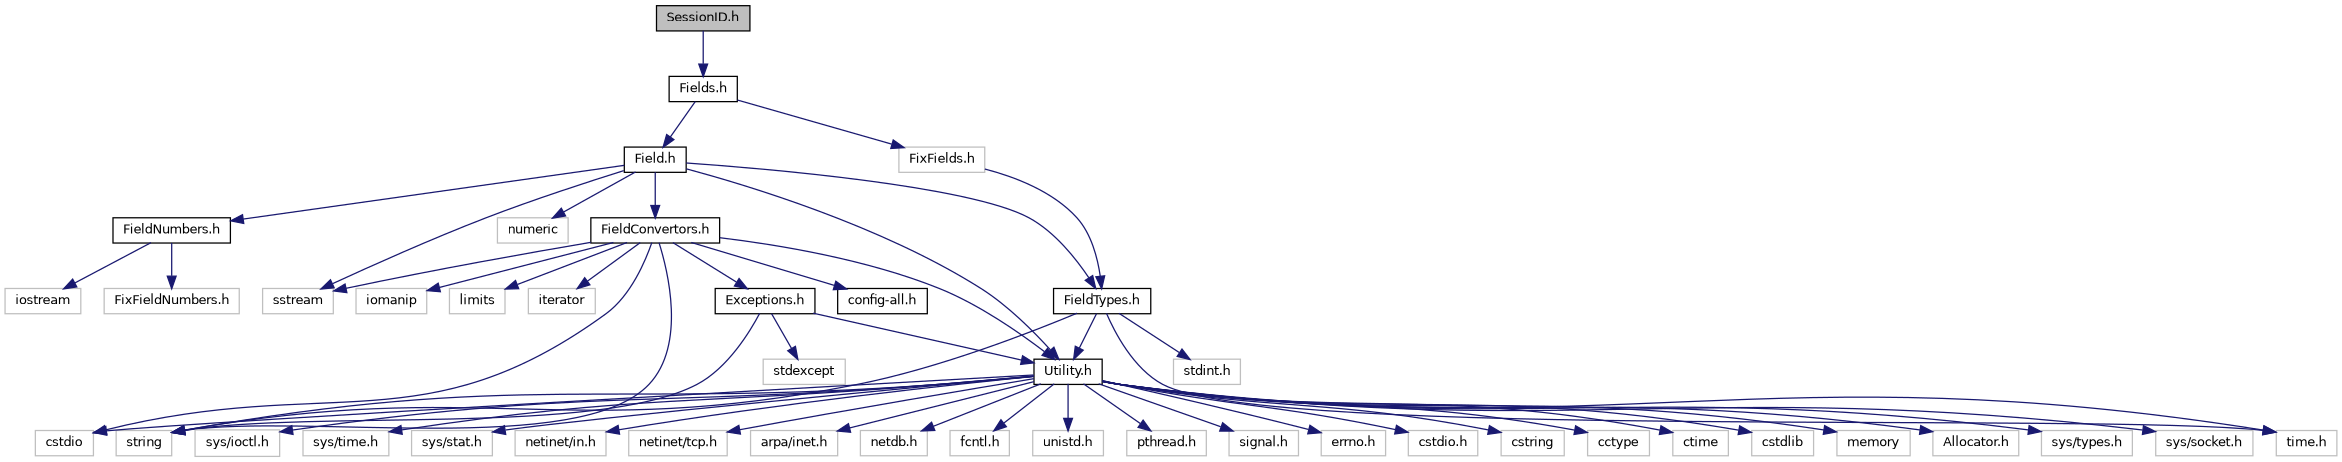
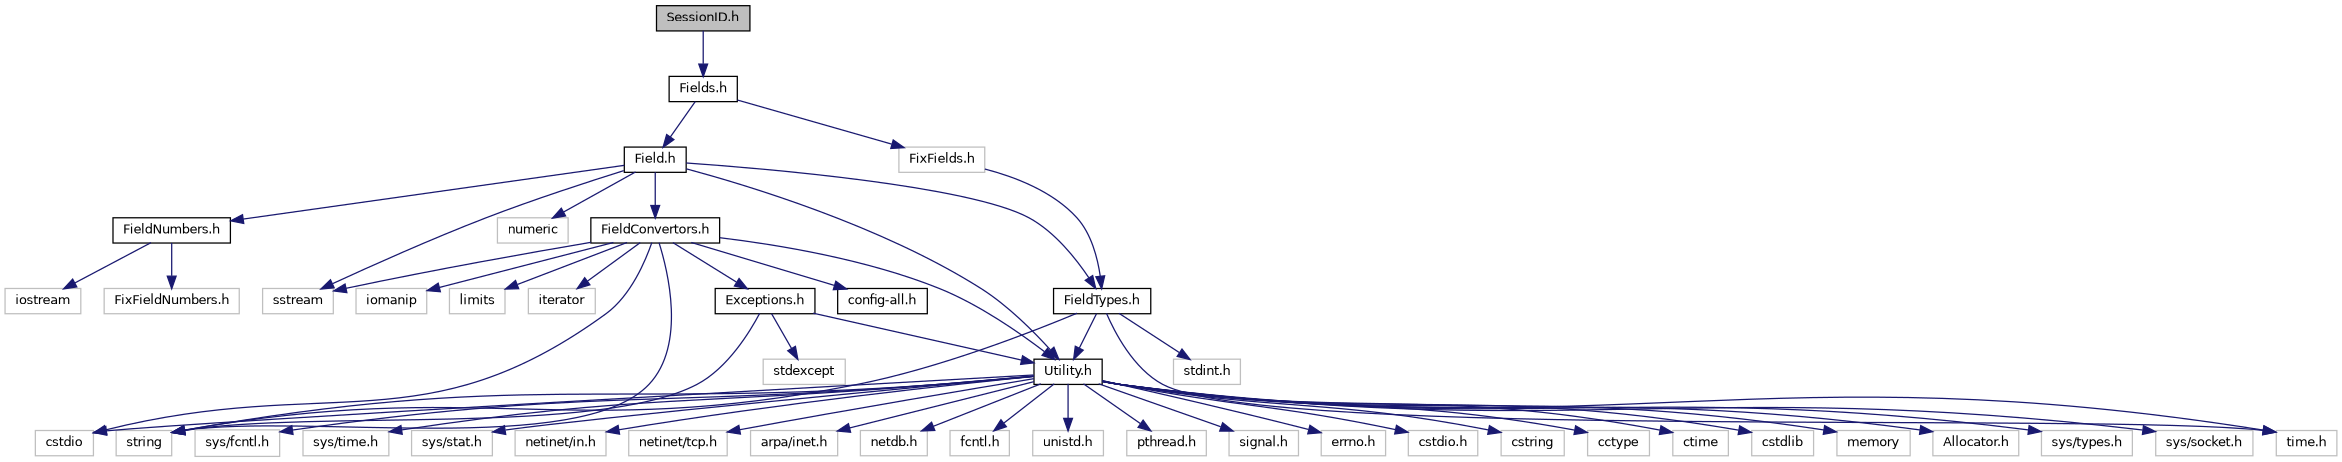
  digraph {
    node [color=grey75 fillcolor=white fontname=Helvetica fontsize=10 shape=record style=filled]
    edge [color=midnightblue fontname=Helvetica fontsize=10 labelfontname=Helvetica labelfontsize=10 style=solid]
    n1 [color=black fillcolor=grey75 fontcolor=black height=0.2 label="SessionID.h" width=0.4]
    n2 [color=black height=0.2 label="Fields.h" width=0.4]
    n3 [height=0.2 label="FixFields.h" width=0.4]
    n4 [color=black height=0.2 label="Field.h" width=0.4]
    n5 [color=black height=0.2 label="FieldTypes.h" width=0.4]
    n6 [height=0.2 label=sstream width=0.4]
    n7 [height=0.2 label=numeric width=0.4]
    n8 [color=black height=0.2 label="FieldNumbers.h" width=0.4]
    n9 [color=black height=0.2 label="FieldConvertors.h" width=0.4]
    n10 [color=black height=0.2 label="Utility.h" width=0.4]
    n11 [height=0.2 label=iostream width=0.4]
    n12 [height=0.2 label="FixFieldNumbers.h" width=0.4]
    n13 [height=0.2 label=string width=0.4]
    n14 [height=0.2 label=cstdio width=0.4]
    n15 [color=black height=0.2 label="Exceptions.h" width=0.4]
    n16 [color=black height=0.2 label="config-all.h" width=0.4]
    n17 [height=0.2 label=iomanip width=0.4]
    n18 [height=0.2 label=limits width=0.4]
    n19 [height=0.2 label=iterator width=0.4]
    n20 [height=0.2 label="stdint.h" width=0.4]
    n21 [height=0.2 label="time.h" width=0.4]
    n22 [height=0.2 label="Allocator.h" width=0.4]
    n23 [height=0.2 label="sys/types.h" width=0.4]
    n24 [height=0.2 label="sys/socket.h" width=0.4]
-   n25 [height=0.2 label="sys/ioctl.h" width=0.4]
+   n25 [height=0.2 label="sys/fcntl.h" width=0.4]
    n26 [height=0.2 label="sys/time.h" width=0.4]
    n27 [height=0.2 label="sys/stat.h" width=0.4]
    n28 [height=0.2 label="netinet/in.h" width=0.4]
    n29 [height=0.2 label="netinet/tcp.h" width=0.4]
    n30 [height=0.2 label="arpa/inet.h" width=0.4]
    n31 [height=0.2 label="netdb.h" width=0.4]
    n32 [height=0.2 label="fcntl.h" width=0.4]
    n33 [height=0.2 label="unistd.h" width=0.4]
    n34 [height=0.2 label="pthread.h" width=0.4]
    n35 [height=0.2 label="signal.h" width=0.4]
    n36 [height=0.2 label="errno.h" width=0.4]
    n37 [height=0.2 label="cstdio.h" width=0.4]
    n38 [height=0.2 label=cstring width=0.4]
    n39 [height=0.2 label=cctype width=0.4]
    n40 [height=0.2 label=ctime width=0.4]
    n41 [height=0.2 label=cstdlib width=0.4]
    n42 [height=0.2 label=memory width=0.4]
    n43 [height=0.2 label=stdexcept width=0.4]
    n1 -> n2
    n2 -> n3
    n2 -> n4
    n3 -> n5
    n4 -> n5
    n4 -> n6
    n4 -> n7
    n4 -> n8
    n4 -> n9
    n4 -> n10
    n5 -> n10
    n5 -> n13
    n5 -> n20
    n5 -> n21
    n8 -> n11
    n8 -> n12
    n9 -> n6
    n9 -> n10
    n9 -> n13
    n9 -> n14
    n9 -> n15
    n9 -> n16
    n9 -> n17
    n9 -> n18
    n9 -> n19
    n10 -> n13
    n10 -> n14
    n10 -> n21
    n10 -> n22
    n10 -> n23
    n10 -> n24
    n10 -> n25
    n10 -> n26
    n10 -> n27
    n10 -> n28
    n10 -> n29
    n10 -> n30
    n10 -> n31
    n10 -> n32
    n10 -> n33
    n10 -> n34
    n10 -> n35
    n10 -> n36
    n10 -> n37
    n10 -> n38
    n10 -> n39
    n10 -> n40
    n10 -> n41
    n10 -> n42
    n15 -> n10
    n15 -> n13
    n15 -> n43
  }
